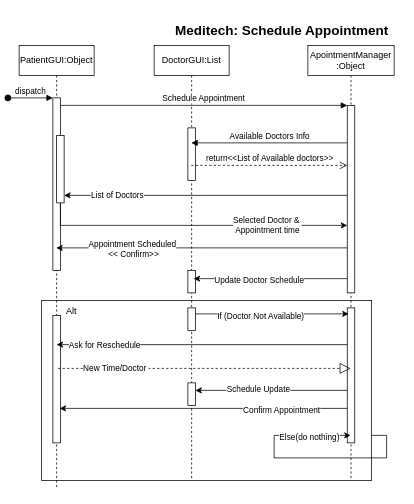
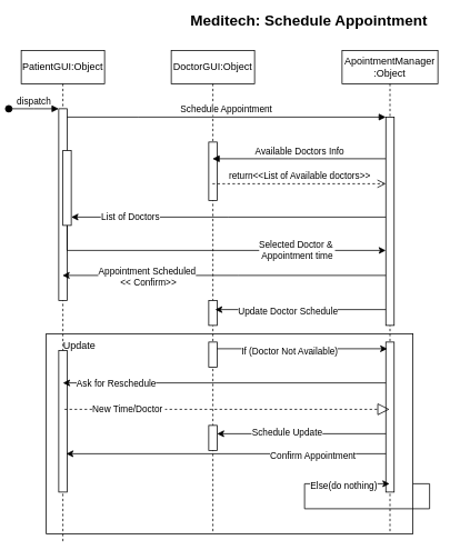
  <mxCell id="0" />
  <mxCell id="1" parent="0" />
  <mxCell id="2" value="" style="rounded=0;whiteSpace=wrap;html=1;" vertex="1" parent="1"><mxGeometry x="50" y="400" width="440" height="240" as="geometry" /></mxCell>
  <mxCell id="3" value="PatientGUI:Object" style="shape=umlLifeline;perimeter=lifelinePerimeter;whiteSpace=wrap;html=1;container=0;dropTarget=0;collapsible=0;recursiveResize=0;outlineConnect=0;portConstraint=eastwest;newEdgeStyle={&quot;edgeStyle&quot;:&quot;elbowEdgeStyle&quot;,&quot;elbow&quot;:&quot;vertical&quot;,&quot;curved&quot;:0,&quot;rounded&quot;:0};" parent="1" vertex="1"><mxGeometry x="20" y="60" width="100" height="590" as="geometry" /></mxCell>
  <mxCell id="4" value="" style="html=1;points=[];perimeter=orthogonalPerimeter;outlineConnect=0;targetShapes=umlLifeline;portConstraint=eastwest;newEdgeStyle={&quot;edgeStyle&quot;:&quot;elbowEdgeStyle&quot;,&quot;elbow&quot;:&quot;vertical&quot;,&quot;curved&quot;:0,&quot;rounded&quot;:0};" parent="3" vertex="1"><mxGeometry x="45" y="70" width="10" height="230" as="geometry" /></mxCell>
  <mxCell id="5" value="dispatch" style="html=1;verticalAlign=bottom;startArrow=oval;endArrow=block;startSize=8;edgeStyle=elbowEdgeStyle;elbow=vertical;curved=0;rounded=0;" parent="3" target="4" edge="1"><mxGeometry relative="1" as="geometry"><mxPoint x="-15" y="70" as="sourcePoint" /></mxGeometry></mxCell>
  <mxCell id="6" value="" style="html=1;points=[];perimeter=orthogonalPerimeter;outlineConnect=0;targetShapes=umlLifeline;portConstraint=eastwest;newEdgeStyle={&quot;edgeStyle&quot;:&quot;elbowEdgeStyle&quot;,&quot;elbow&quot;:&quot;vertical&quot;,&quot;curved&quot;:0,&quot;rounded&quot;:0};" parent="3" vertex="1"><mxGeometry x="50" y="120" width="10" height="90" as="geometry" /></mxCell>
  <mxCell id="7" value="" style="html=1;points=[];perimeter=orthogonalPerimeter;outlineConnect=0;targetShapes=umlLifeline;portConstraint=eastwest;newEdgeStyle={&quot;edgeStyle&quot;:&quot;elbowEdgeStyle&quot;,&quot;elbow&quot;:&quot;vertical&quot;,&quot;curved&quot;:0,&quot;rounded&quot;:0};" vertex="1" parent="3"><mxGeometry x="45" y="360" width="10" height="170" as="geometry" /></mxCell>
- <mxCell id="8" value="DoctorGUI:List" style="shape=umlLifeline;perimeter=lifelinePerimeter;whiteSpace=wrap;html=1;container=0;dropTarget=0;collapsible=0;recursiveResize=0;outlineConnect=0;portConstraint=eastwest;newEdgeStyle={&quot;edgeStyle&quot;:&quot;elbowEdgeStyle&quot;,&quot;elbow&quot;:&quot;vertical&quot;,&quot;curved&quot;:0,&quot;rounded&quot;:0};" parent="1" vertex="1"><mxGeometry x="200" y="60" width="100" height="580" as="geometry" /></mxCell>
+ <mxCell id="8" value="DoctorGUI:Object" style="shape=umlLifeline;perimeter=lifelinePerimeter;whiteSpace=wrap;html=1;container=0;dropTarget=0;collapsible=0;recursiveResize=0;outlineConnect=0;portConstraint=eastwest;newEdgeStyle={&quot;edgeStyle&quot;:&quot;elbowEdgeStyle&quot;,&quot;elbow&quot;:&quot;vertical&quot;,&quot;curved&quot;:0,&quot;rounded&quot;:0};" parent="1" vertex="1"><mxGeometry x="200" y="60" width="100" height="580" as="geometry" /></mxCell>
  <mxCell id="9" value="" style="html=1;points=[];perimeter=orthogonalPerimeter;outlineConnect=0;targetShapes=umlLifeline;portConstraint=eastwest;newEdgeStyle={&quot;edgeStyle&quot;:&quot;elbowEdgeStyle&quot;,&quot;elbow&quot;:&quot;vertical&quot;,&quot;curved&quot;:0,&quot;rounded&quot;:0};" parent="8" vertex="1"><mxGeometry x="45" y="110" width="10" height="70" as="geometry" /></mxCell>
  <mxCell id="10" value="" style="html=1;points=[];perimeter=orthogonalPerimeter;outlineConnect=0;targetShapes=umlLifeline;portConstraint=eastwest;newEdgeStyle={&quot;edgeStyle&quot;:&quot;elbowEdgeStyle&quot;,&quot;elbow&quot;:&quot;vertical&quot;,&quot;curved&quot;:0,&quot;rounded&quot;:0};" vertex="1" parent="8"><mxGeometry x="45" y="300" width="10" height="30" as="geometry" /></mxCell>
  <mxCell id="11" value="" style="html=1;points=[];perimeter=orthogonalPerimeter;outlineConnect=0;targetShapes=umlLifeline;portConstraint=eastwest;newEdgeStyle={&quot;edgeStyle&quot;:&quot;elbowEdgeStyle&quot;,&quot;elbow&quot;:&quot;vertical&quot;,&quot;curved&quot;:0,&quot;rounded&quot;:0};" vertex="1" parent="8"><mxGeometry x="45" y="350" width="10" height="30" as="geometry" /></mxCell>
  <mxCell id="12" value="Schedule Appointment" style="html=1;verticalAlign=bottom;endArrow=block;edgeStyle=elbowEdgeStyle;elbow=vertical;curved=0;rounded=0;" parent="1" source="4" target="17" edge="1"><mxGeometry relative="1" as="geometry"><mxPoint x="175" y="150" as="sourcePoint" /><Array as="points"><mxPoint x="160" y="140" /></Array></mxGeometry></mxCell>
  <mxCell id="13" value="Available Doctors Info" style="html=1;verticalAlign=bottom;endArrow=block;edgeStyle=elbowEdgeStyle;elbow=vertical;curved=0;rounded=0;" parent="1" source="17" target="8" edge="1"><mxGeometry relative="1" as="geometry"><mxPoint x="155" y="180" as="sourcePoint" /><Array as="points"><mxPoint x="340" y="190" /></Array><mxPoint x="80" y="180" as="targetPoint" /></mxGeometry></mxCell>
  <mxCell id="14" value="return&amp;lt;&amp;lt;List of Available doctors&amp;gt;&amp;gt;" style="html=1;verticalAlign=bottom;endArrow=open;dashed=1;endSize=8;edgeStyle=elbowEdgeStyle;elbow=horizontal;curved=0;rounded=0;" parent="1" source="8" target="17" edge="1"><mxGeometry relative="1" as="geometry"><mxPoint x="155" y="255" as="targetPoint" /><Array as="points"><mxPoint x="360" y="220" /></Array></mxGeometry></mxCell>
- <mxCell id="15" value="&lt;font style=&quot;font-size: 18px;&quot;&gt;&lt;b&gt;Meditech: Schedule Appointment&lt;/b&gt;&lt;/font&gt;" style="text;html=1;align=center;verticalAlign=middle;resizable=0;points=[];autosize=1;strokeColor=none;fillColor=none;" vertex="1" parent="1"><mxGeometry x="215" width="310" height="40" as="geometry" y="20" /></mxCell>
+ <mxCell id="15" value="&lt;font style=&quot;font-size: 18px;&quot;&gt;&lt;b&gt;Meditech: Schedule Appointment&lt;/b&gt;&lt;/font&gt;" style="text;html=1;align=center;verticalAlign=middle;resizable=0;points=[];autosize=1;strokeColor=none;fillColor=none;" vertex="1" parent="1"><mxGeometry x="210" y="5" width="310" height="40" as="geometry" /></mxCell>
  <mxCell id="16" value="ApointmentManager&lt;div&gt;:Object&lt;/div&gt;" style="shape=umlLifeline;perimeter=lifelinePerimeter;whiteSpace=wrap;html=1;container=0;dropTarget=0;collapsible=0;recursiveResize=0;outlineConnect=0;portConstraint=eastwest;newEdgeStyle={&quot;edgeStyle&quot;:&quot;elbowEdgeStyle&quot;,&quot;elbow&quot;:&quot;vertical&quot;,&quot;curved&quot;:0,&quot;rounded&quot;:0};" vertex="1" parent="1"><mxGeometry x="405" y="60" width="115" height="580" as="geometry" /></mxCell>
  <mxCell id="17" value="" style="html=1;points=[];perimeter=orthogonalPerimeter;outlineConnect=0;targetShapes=umlLifeline;portConstraint=eastwest;newEdgeStyle={&quot;edgeStyle&quot;:&quot;elbowEdgeStyle&quot;,&quot;elbow&quot;:&quot;vertical&quot;,&quot;curved&quot;:0,&quot;rounded&quot;:0};" vertex="1" parent="16"><mxGeometry x="52.5" y="80" width="10" height="250" as="geometry" /></mxCell>
  <mxCell id="18" style="edgeStyle=elbowEdgeStyle;rounded=0;orthogonalLoop=1;jettySize=auto;html=1;elbow=vertical;curved=0;" edge="1" parent="16" source="19" target="16"><mxGeometry relative="1" as="geometry" /></mxCell>
  <mxCell id="19" value="" style="html=1;points=[];perimeter=orthogonalPerimeter;outlineConnect=0;targetShapes=umlLifeline;portConstraint=eastwest;newEdgeStyle={&quot;edgeStyle&quot;:&quot;elbowEdgeStyle&quot;,&quot;elbow&quot;:&quot;vertical&quot;,&quot;curved&quot;:0,&quot;rounded&quot;:0};" vertex="1" parent="16"><mxGeometry x="52.5" y="350" width="10" height="180" as="geometry" /></mxCell>
  <mxCell id="20" style="edgeStyle=elbowEdgeStyle;rounded=0;orthogonalLoop=1;jettySize=auto;html=1;elbow=vertical;curved=0;" edge="1" parent="1" source="17" target="6"><mxGeometry relative="1" as="geometry"><Array as="points"><mxPoint x="269" y="260" /></Array></mxGeometry></mxCell>
  <mxCell id="21" value="List of Doctors" style="edgeLabel;html=1;align=center;verticalAlign=middle;resizable=0;points=[];" vertex="1" connectable="0" parent="20"><mxGeometry x="0.629" y="-1" relative="1" as="geometry"><mxPoint as="offset" /></mxGeometry></mxCell>
  <mxCell id="22" style="edgeStyle=elbowEdgeStyle;rounded=0;orthogonalLoop=1;jettySize=auto;html=1;elbow=vertical;curved=0;" edge="1" parent="1" source="6" target="17"><mxGeometry relative="1" as="geometry"><Array as="points"><mxPoint x="330" y="300" /><mxPoint x="80" y="300" /></Array></mxGeometry></mxCell>
  <mxCell id="23" value="Selected Doctor &amp;amp;&amp;nbsp;&lt;div&gt;Appointment time&lt;/div&gt;" style="edgeLabel;html=1;align=center;verticalAlign=middle;resizable=0;points=[];" vertex="1" connectable="0" parent="22"><mxGeometry x="0.666" y="1" relative="1" as="geometry"><mxPoint x="-39" as="offset" /></mxGeometry></mxCell>
  <mxCell id="24" style="edgeStyle=elbowEdgeStyle;rounded=0;orthogonalLoop=1;jettySize=auto;html=1;elbow=vertical;curved=0;" edge="1" parent="1" source="17" target="3"><mxGeometry relative="1" as="geometry"><mxPoint x="110" y="330" as="targetPoint" /><Array as="points"><mxPoint x="280" y="330" /></Array></mxGeometry></mxCell>
  <mxCell id="25" value="Appointment Scheduled&lt;div&gt;&amp;nbsp;&amp;lt;&amp;lt; Confirm&amp;gt;&amp;gt;&lt;/div&gt;" style="edgeLabel;html=1;align=center;verticalAlign=middle;resizable=0;points=[];" vertex="1" connectable="0" parent="24"><mxGeometry x="-0.417" y="1" relative="1" as="geometry"><mxPoint x="-174" as="offset" /></mxGeometry></mxCell>
  <mxCell id="26" style="edgeStyle=elbowEdgeStyle;rounded=0;orthogonalLoop=1;jettySize=auto;html=1;elbow=vertical;curved=0;entryX=0.527;entryY=0.537;entryDx=0;entryDy=0;entryPerimeter=0;" edge="1" parent="1" source="17" target="8"><mxGeometry relative="1" as="geometry" /></mxCell>
  <mxCell id="27" value="Update Doctor Schedule" style="edgeLabel;html=1;align=center;verticalAlign=middle;resizable=0;points=[];" vertex="1" connectable="0" parent="26"><mxGeometry x="0.145" y="1" relative="1" as="geometry"><mxPoint as="offset" /></mxGeometry></mxCell>
- <mxCell id="28" value="Alt" style="text;html=1;align=center;verticalAlign=middle;whiteSpace=wrap;rounded=0;" vertex="1" parent="1"><mxGeometry x="60" y="400" width="60" height="30" as="geometry" /></mxCell>
+ <mxCell id="28" value="Update" style="text;html=1;align=center;verticalAlign=middle;whiteSpace=wrap;rounded=0;" vertex="1" parent="1"><mxGeometry x="60" y="400" width="60" height="30" as="geometry" /></mxCell>
  <mxCell id="29" style="edgeStyle=elbowEdgeStyle;rounded=0;orthogonalLoop=1;jettySize=auto;html=1;elbow=vertical;curved=0;entryX=0.472;entryY=0.618;entryDx=0;entryDy=0;entryPerimeter=0;" edge="1" parent="1" source="11" target="16"><mxGeometry relative="1" as="geometry" /></mxCell>
  <mxCell id="30" value="If (Doctor Not Available)" style="edgeLabel;html=1;align=center;verticalAlign=middle;resizable=0;points=[];" vertex="1" connectable="0" parent="29"><mxGeometry x="-0.163" y="-2" relative="1" as="geometry"><mxPoint as="offset" /></mxGeometry></mxCell>
  <mxCell id="31" style="edgeStyle=elbowEdgeStyle;rounded=0;orthogonalLoop=1;jettySize=auto;html=1;elbow=vertical;curved=0;entryX=0.5;entryY=0.677;entryDx=0;entryDy=0;entryPerimeter=0;" edge="1" parent="1" source="19" target="3"><mxGeometry relative="1" as="geometry" /></mxCell>
  <mxCell id="32" value="Ask for Reschedule" style="edgeLabel;html=1;align=center;verticalAlign=middle;resizable=0;points=[];" vertex="1" connectable="0" parent="31"><mxGeometry x="0.669" relative="1" as="geometry"><mxPoint as="offset" /></mxGeometry></mxCell>
  <mxCell id="33" value="" style="endArrow=block;dashed=1;endFill=0;endSize=12;html=1;rounded=0;exitX=0.52;exitY=0.73;exitDx=0;exitDy=0;exitPerimeter=0;" edge="1" parent="1" source="3" target="16"><mxGeometry width="160" relative="1" as="geometry"><mxPoint x="300" y="470" as="sourcePoint" /><mxPoint x="460" y="470" as="targetPoint" /></mxGeometry></mxCell>
  <mxCell id="34" value="New Time/Doctor&amp;nbsp;" style="edgeLabel;html=1;align=center;verticalAlign=middle;resizable=0;points=[];" vertex="1" connectable="0" parent="33"><mxGeometry x="-0.612" y="1" relative="1" as="geometry"><mxPoint as="offset" /></mxGeometry></mxCell>
  <mxCell id="35" style="edgeStyle=elbowEdgeStyle;rounded=0;orthogonalLoop=1;jettySize=auto;html=1;elbow=horizontal;curved=0;" edge="1" parent="1" source="40" target="8"><mxGeometry relative="1" as="geometry"><Array as="points" /></mxGeometry></mxCell>
  <mxCell id="36" style="edgeStyle=elbowEdgeStyle;rounded=0;orthogonalLoop=1;jettySize=auto;html=1;elbow=vertical;curved=0;entryX=0.54;entryY=0.82;entryDx=0;entryDy=0;entryPerimeter=0;" edge="1" parent="1" source="19" target="3"><mxGeometry relative="1" as="geometry" /></mxCell>
  <mxCell id="37" value="Confirm Appointment" style="edgeLabel;html=1;align=center;verticalAlign=middle;resizable=0;points=[];" vertex="1" connectable="0" parent="36"><mxGeometry x="-0.542" y="1" relative="1" as="geometry"><mxPoint as="offset" /></mxGeometry></mxCell>
  <mxCell id="38" value="" style="edgeStyle=elbowEdgeStyle;rounded=0;orthogonalLoop=1;jettySize=auto;html=1;elbow=horizontal;curved=0;" edge="1" parent="1"><mxGeometry relative="1" as="geometry"><mxPoint x="457.5" y="520" as="sourcePoint" /><mxPoint x="255" y="520" as="targetPoint" /><Array as="points"><mxPoint x="379" y="520" /></Array></mxGeometry></mxCell>
  <mxCell id="39" value="Schedule Update" style="edgeLabel;html=1;align=center;verticalAlign=middle;resizable=0;points=[];" vertex="1" connectable="0" parent="38"><mxGeometry x="0.174" y="-3" relative="1" as="geometry"><mxPoint as="offset" /></mxGeometry></mxCell>
  <mxCell id="40" value="" style="html=1;points=[];perimeter=orthogonalPerimeter;outlineConnect=0;targetShapes=umlLifeline;portConstraint=eastwest;newEdgeStyle={&quot;edgeStyle&quot;:&quot;elbowEdgeStyle&quot;,&quot;elbow&quot;:&quot;vertical&quot;,&quot;curved&quot;:0,&quot;rounded&quot;:0};" vertex="1" parent="1"><mxGeometry x="245" y="510" width="10" height="30" as="geometry" /></mxCell>
  <mxCell id="41" style="edgeStyle=orthogonalEdgeStyle;rounded=0;orthogonalLoop=1;jettySize=auto;html=1;exitX=1;exitY=0.75;exitDx=0;exitDy=0;" edge="1" parent="1" source="2" target="16"><mxGeometry relative="1" as="geometry"><Array as="points"><mxPoint x="510" y="580" /><mxPoint x="510" y="610" /><mxPoint x="360" y="610" /><mxPoint x="360" y="580" /></Array></mxGeometry></mxCell>
  <mxCell id="42" value="Else(do nothing)" style="edgeLabel;html=1;align=center;verticalAlign=middle;resizable=0;points=[];" vertex="1" connectable="0" parent="41"><mxGeometry x="0.664" y="-1" relative="1" as="geometry"><mxPoint as="offset" /></mxGeometry></mxCell>
